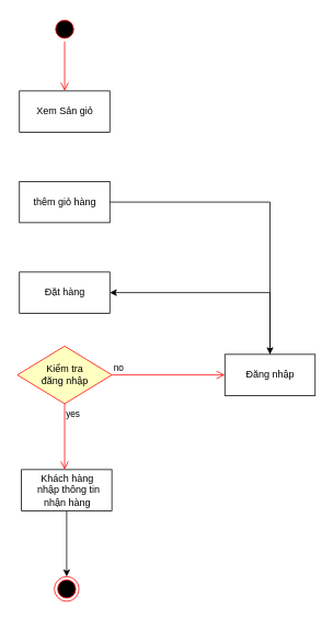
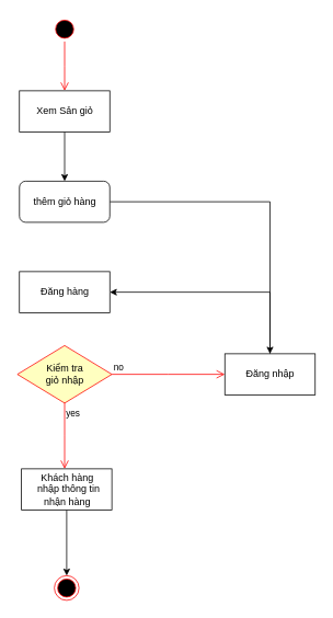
  <mxCell id="0" />
  <mxCell id="1" parent="0" />
  <mxCell id="2" value="" style="ellipse;html=1;shape=startState;fillColor=#000000;strokeColor=#ff0000;" vertex="1" parent="1"><mxGeometry x="63" y="20" width="30" height="30" as="geometry" /></mxCell>
  <mxCell id="3" value="" style="edgeStyle=orthogonalEdgeStyle;html=1;verticalAlign=bottom;endArrow=open;endSize=8;strokeColor=#ff0000;rounded=0;exitX=0.5;exitY=1;exitDx=0;exitDy=0;" edge="1" source="2" parent="1"><mxGeometry relative="1" as="geometry"><mxPoint x="78" y="110" as="targetPoint" /></mxGeometry></mxCell>
+ <mxCell id="4" style="edgeStyle=orthogonalEdgeStyle;rounded=0;orthogonalLoop=1;jettySize=auto;html=1;entryX=0.5;entryY=0;entryDx=0;entryDy=0;" edge="1" parent="1" source="5" target="7"><mxGeometry relative="1" as="geometry" /></mxCell>
  <mxCell id="5" value="Xem Sản giỏ" style="html=1;" vertex="1" parent="1"><mxGeometry x="23" y="110" width="110" height="50" as="geometry" /></mxCell>
  <mxCell id="6" style="edgeStyle=orthogonalEdgeStyle;rounded=0;orthogonalLoop=1;jettySize=auto;html=1;" edge="1" parent="1" source="7" target="13"><mxGeometry relative="1" as="geometry" /></mxCell>
- <mxCell id="7" value="thêm giỏ hàng" style="html=1;" vertex="1" parent="1"><mxGeometry x="23" y="220" width="110" height="50" as="geometry" /></mxCell>
- <mxCell id="8" value="Đặt hàng" style="html=1;" vertex="1" parent="1"><mxGeometry x="23" y="330" width="110" height="50" as="geometry" /></mxCell>
- <mxCell id="9" value="Kiểm tra &lt;br&gt;đăng nhập" style="rhombus;whiteSpace=wrap;html=1;fillColor=#ffffc0;strokeColor=#ff0000;" vertex="1" parent="1"><mxGeometry x="20.5" y="420" width="115" height="70" as="geometry" /></mxCell>
+ <mxCell id="7" value="thêm giỏ hàng" style="html=1;rounded=1;" vertex="1" parent="1"><mxGeometry x="23" y="220" width="110" height="50" as="geometry" /></mxCell>
+ <mxCell id="8" value="Đăng hàng" style="html=1;" vertex="1" parent="1"><mxGeometry x="23" y="330" width="110" height="50" as="geometry" /></mxCell>
+ <mxCell id="9" value="Kiểm tra &lt;br&gt;giỏ nhập" style="rhombus;whiteSpace=wrap;html=1;fillColor=#ffffc0;strokeColor=#ff0000;" vertex="1" parent="1"><mxGeometry x="20.5" y="420" width="115" height="70" as="geometry" /></mxCell>
  <mxCell id="10" value="no" style="edgeStyle=orthogonalEdgeStyle;html=1;align=left;verticalAlign=bottom;endArrow=open;endSize=8;strokeColor=#ff0000;rounded=0;" edge="1" source="9" parent="1"><mxGeometry x="-1" relative="1" as="geometry"><mxPoint x="273" y="455" as="targetPoint" /></mxGeometry></mxCell>
  <mxCell id="11" value="yes" style="edgeStyle=orthogonalEdgeStyle;html=1;align=left;verticalAlign=top;endArrow=open;endSize=8;strokeColor=#ff0000;rounded=0;" edge="1" source="9" parent="1"><mxGeometry x="-1" relative="1" as="geometry"><mxPoint x="78" y="570" as="targetPoint" /></mxGeometry></mxCell>
  <mxCell id="12" style="edgeStyle=orthogonalEdgeStyle;rounded=0;orthogonalLoop=1;jettySize=auto;html=1;" edge="1" parent="1" source="13"><mxGeometry relative="1" as="geometry"><mxPoint x="133" y="355" as="targetPoint" /><Array as="points"><mxPoint x="328" y="355" /><mxPoint x="133" y="355" /></Array></mxGeometry></mxCell>
  <mxCell id="13" value="Đăng nhập" style="html=1;" vertex="1" parent="1"><mxGeometry x="273" y="430" width="110" height="50" as="geometry" /></mxCell>
  <mxCell id="14" style="edgeStyle=orthogonalEdgeStyle;rounded=0;orthogonalLoop=1;jettySize=auto;html=1;entryX=0.5;entryY=0;entryDx=0;entryDy=0;" edge="1" parent="1" source="15" target="16"><mxGeometry relative="1" as="geometry"><mxPoint x="81" y="680" as="targetPoint" /></mxGeometry></mxCell>
  <mxCell id="15" value="Khách hàng&lt;br&gt;&amp;nbsp;nhập thông tin &lt;br&gt;nhận hàng" style="html=1;" vertex="1" parent="1"><mxGeometry x="25.5" y="570" width="110" height="50" as="geometry" /></mxCell>
  <mxCell id="16" value="" style="ellipse;html=1;shape=endState;fillColor=#000000;strokeColor=#ff0000;" vertex="1" parent="1"><mxGeometry x="65.5" y="700" width="30" height="30" as="geometry" /></mxCell>
